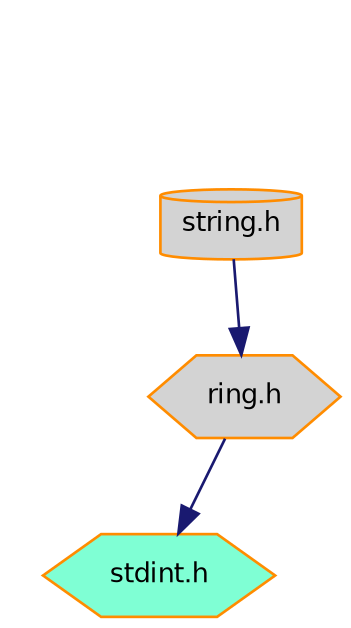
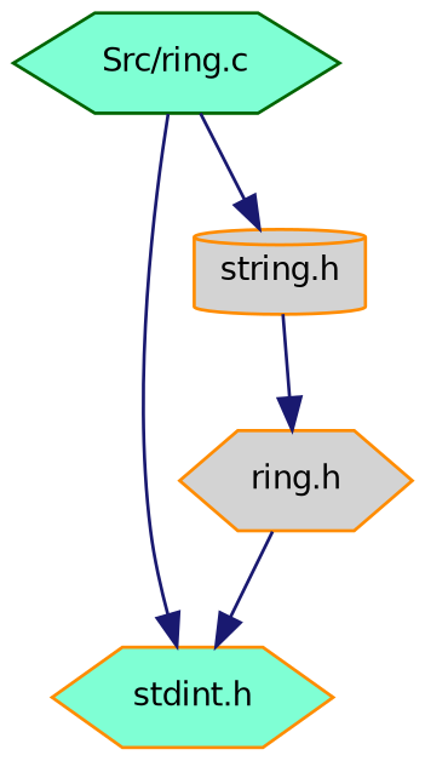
  digraph {
    node [color=darkorange fillcolor=aquamarine fontname=Helvetica fontsize=10 shape=hexagon style=filled]
    edge [color=midnightblue fontname=Helvetica fontsize=10 labelfontname=Helvetica labelfontsize=10 style=solid]
+   n1 [color=darkgreen fontcolor=black height=0.2 label="Src/ring.c" width=0.4]
    n2 [height=0.2 label="stdint.h" width=0.4]
    n3 [fillcolor=lightgrey height=0.2 label="string.h" shape=cylinder width=0.4]
    n4 [fillcolor=lightgrey height=0.2 label="ring.h" width=0.4]
+   n1 -> n2
+   n1 -> n3
    n3 -> n4
    n4 -> n2
  }
